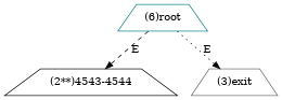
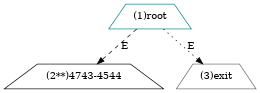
  digraph {
    node [shape=trapezium]
-   n1 [color=teal label="(6)root"]
-   n2 [color=black label="(2**)4543-4544"]
+   n1 [color=teal label="(1)root"]
+   n2 [color=black label="(2**)4743-4544"]
    n3 [color=gray40 label="(3)exit"]
    n1 -> n2 [label=E style=dashed]
    n1 -> n3 [label=E style=dotted]
  }
